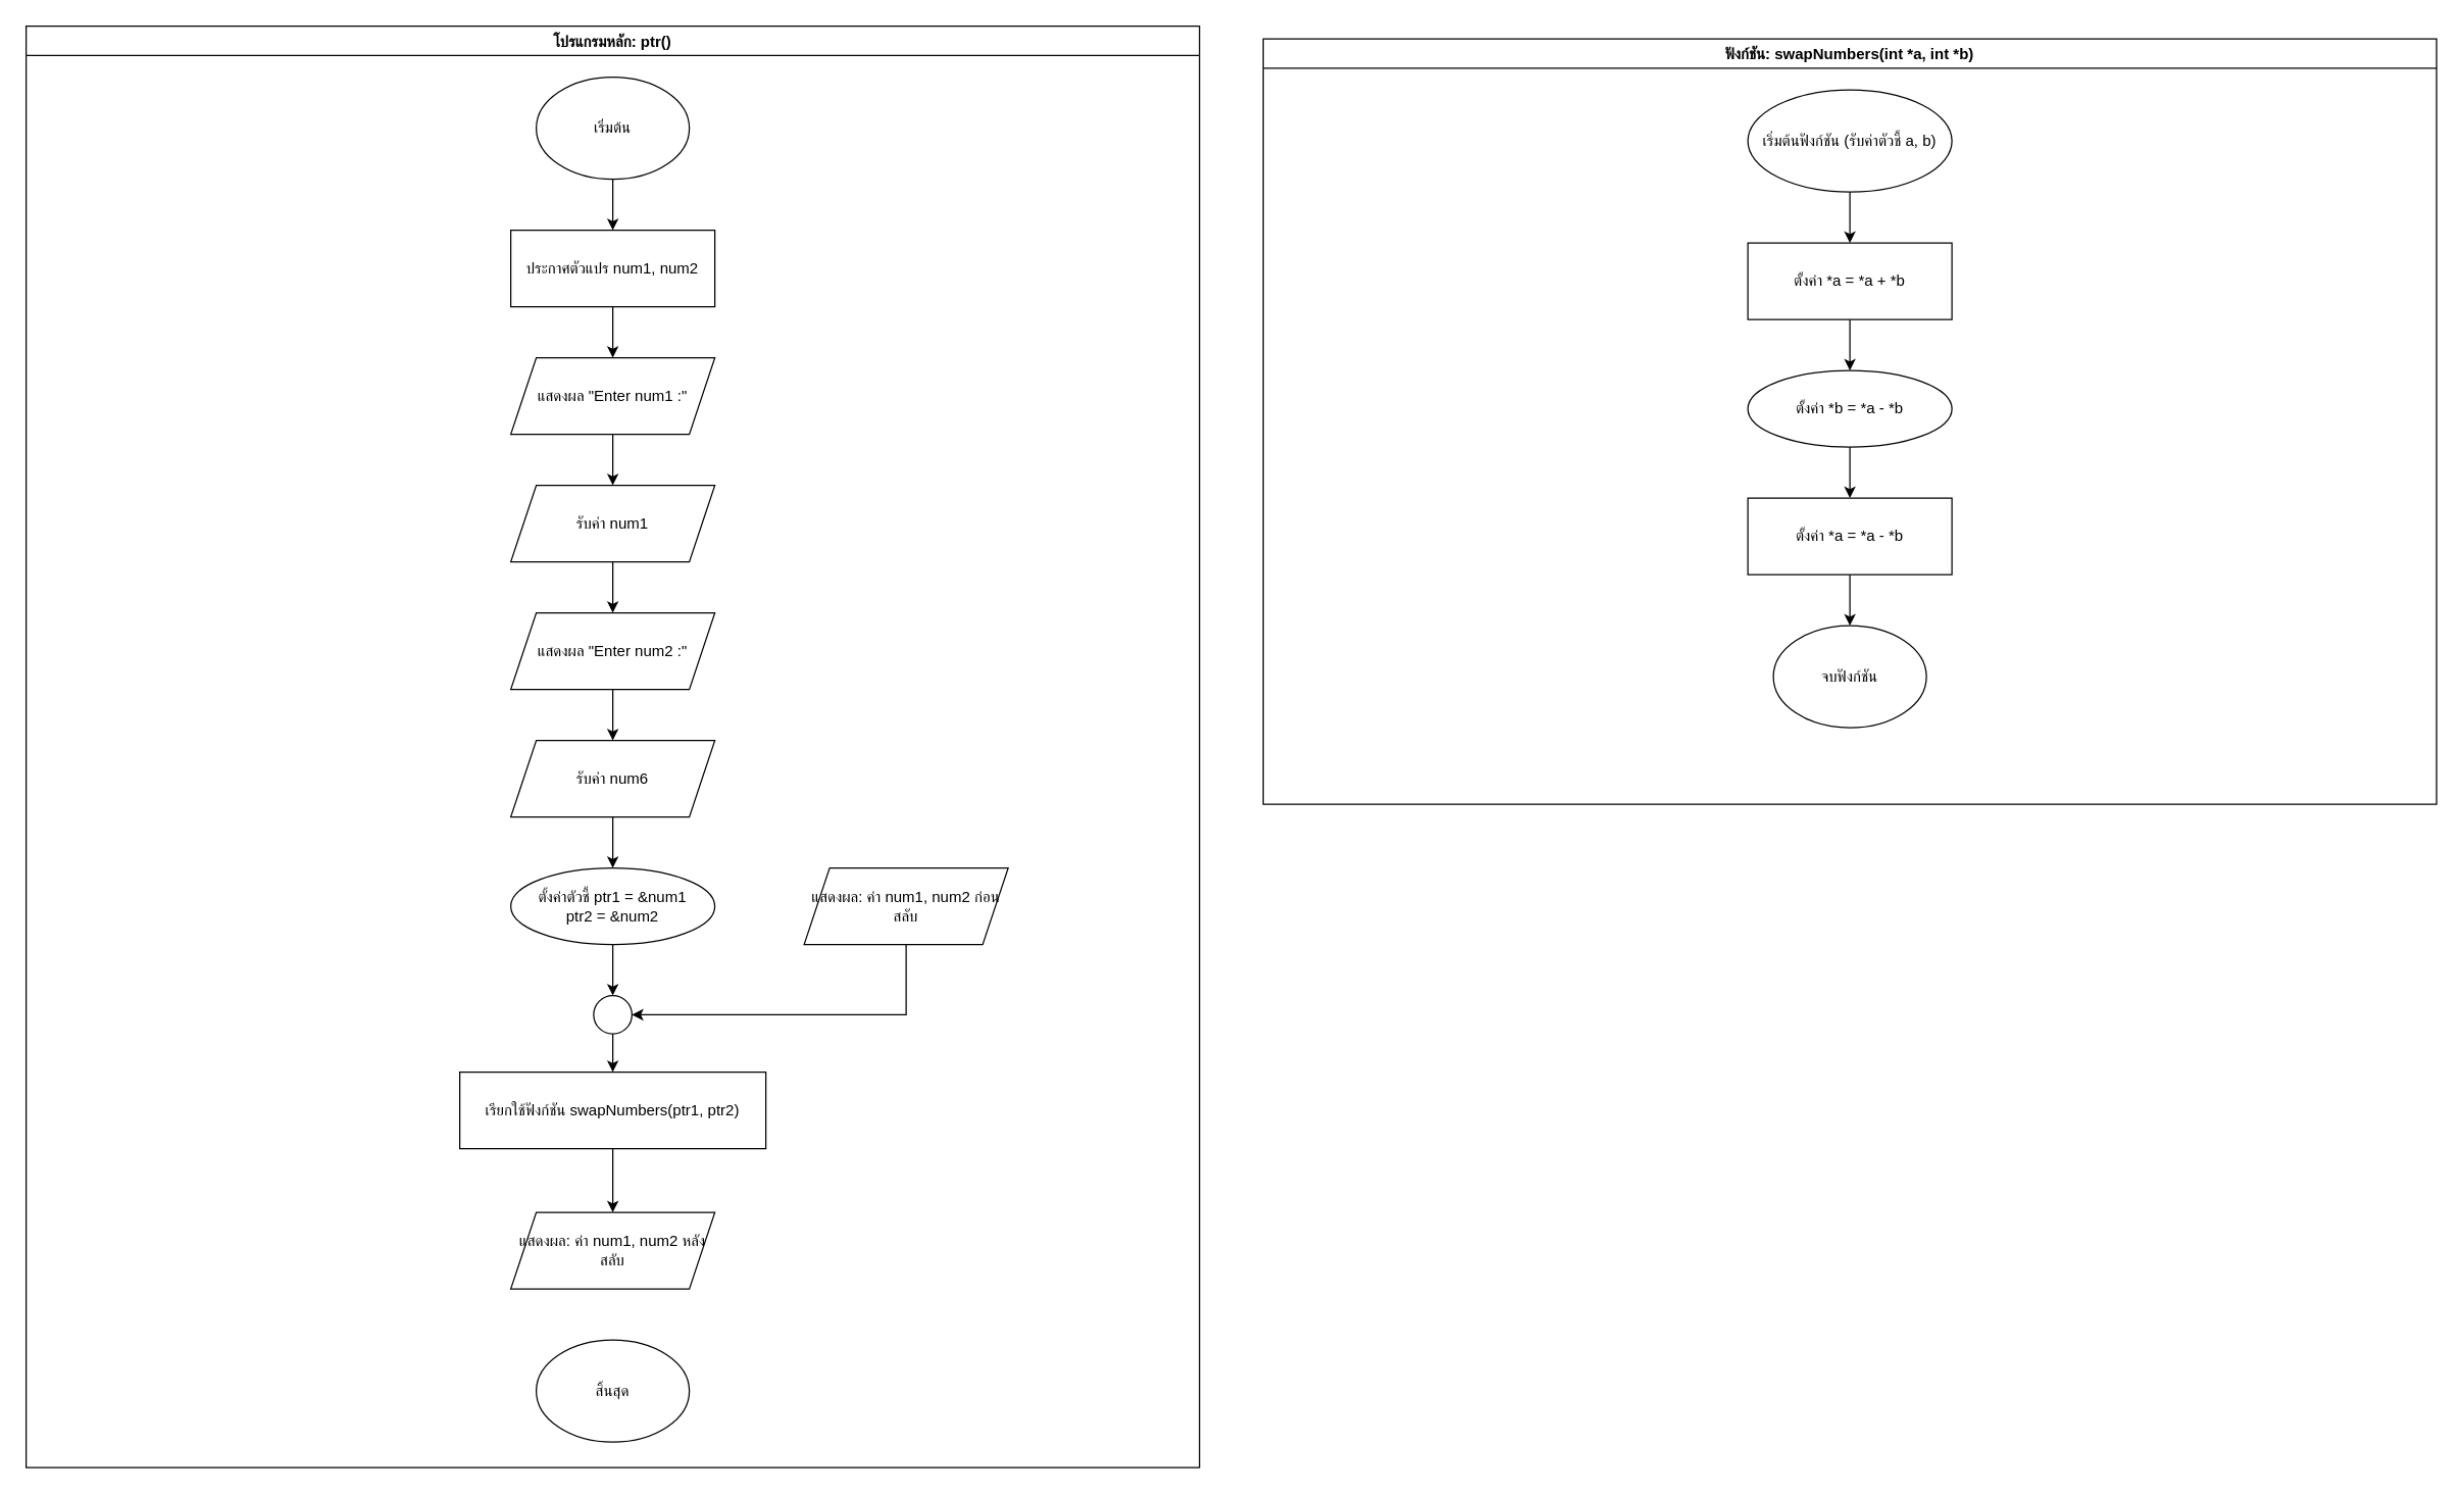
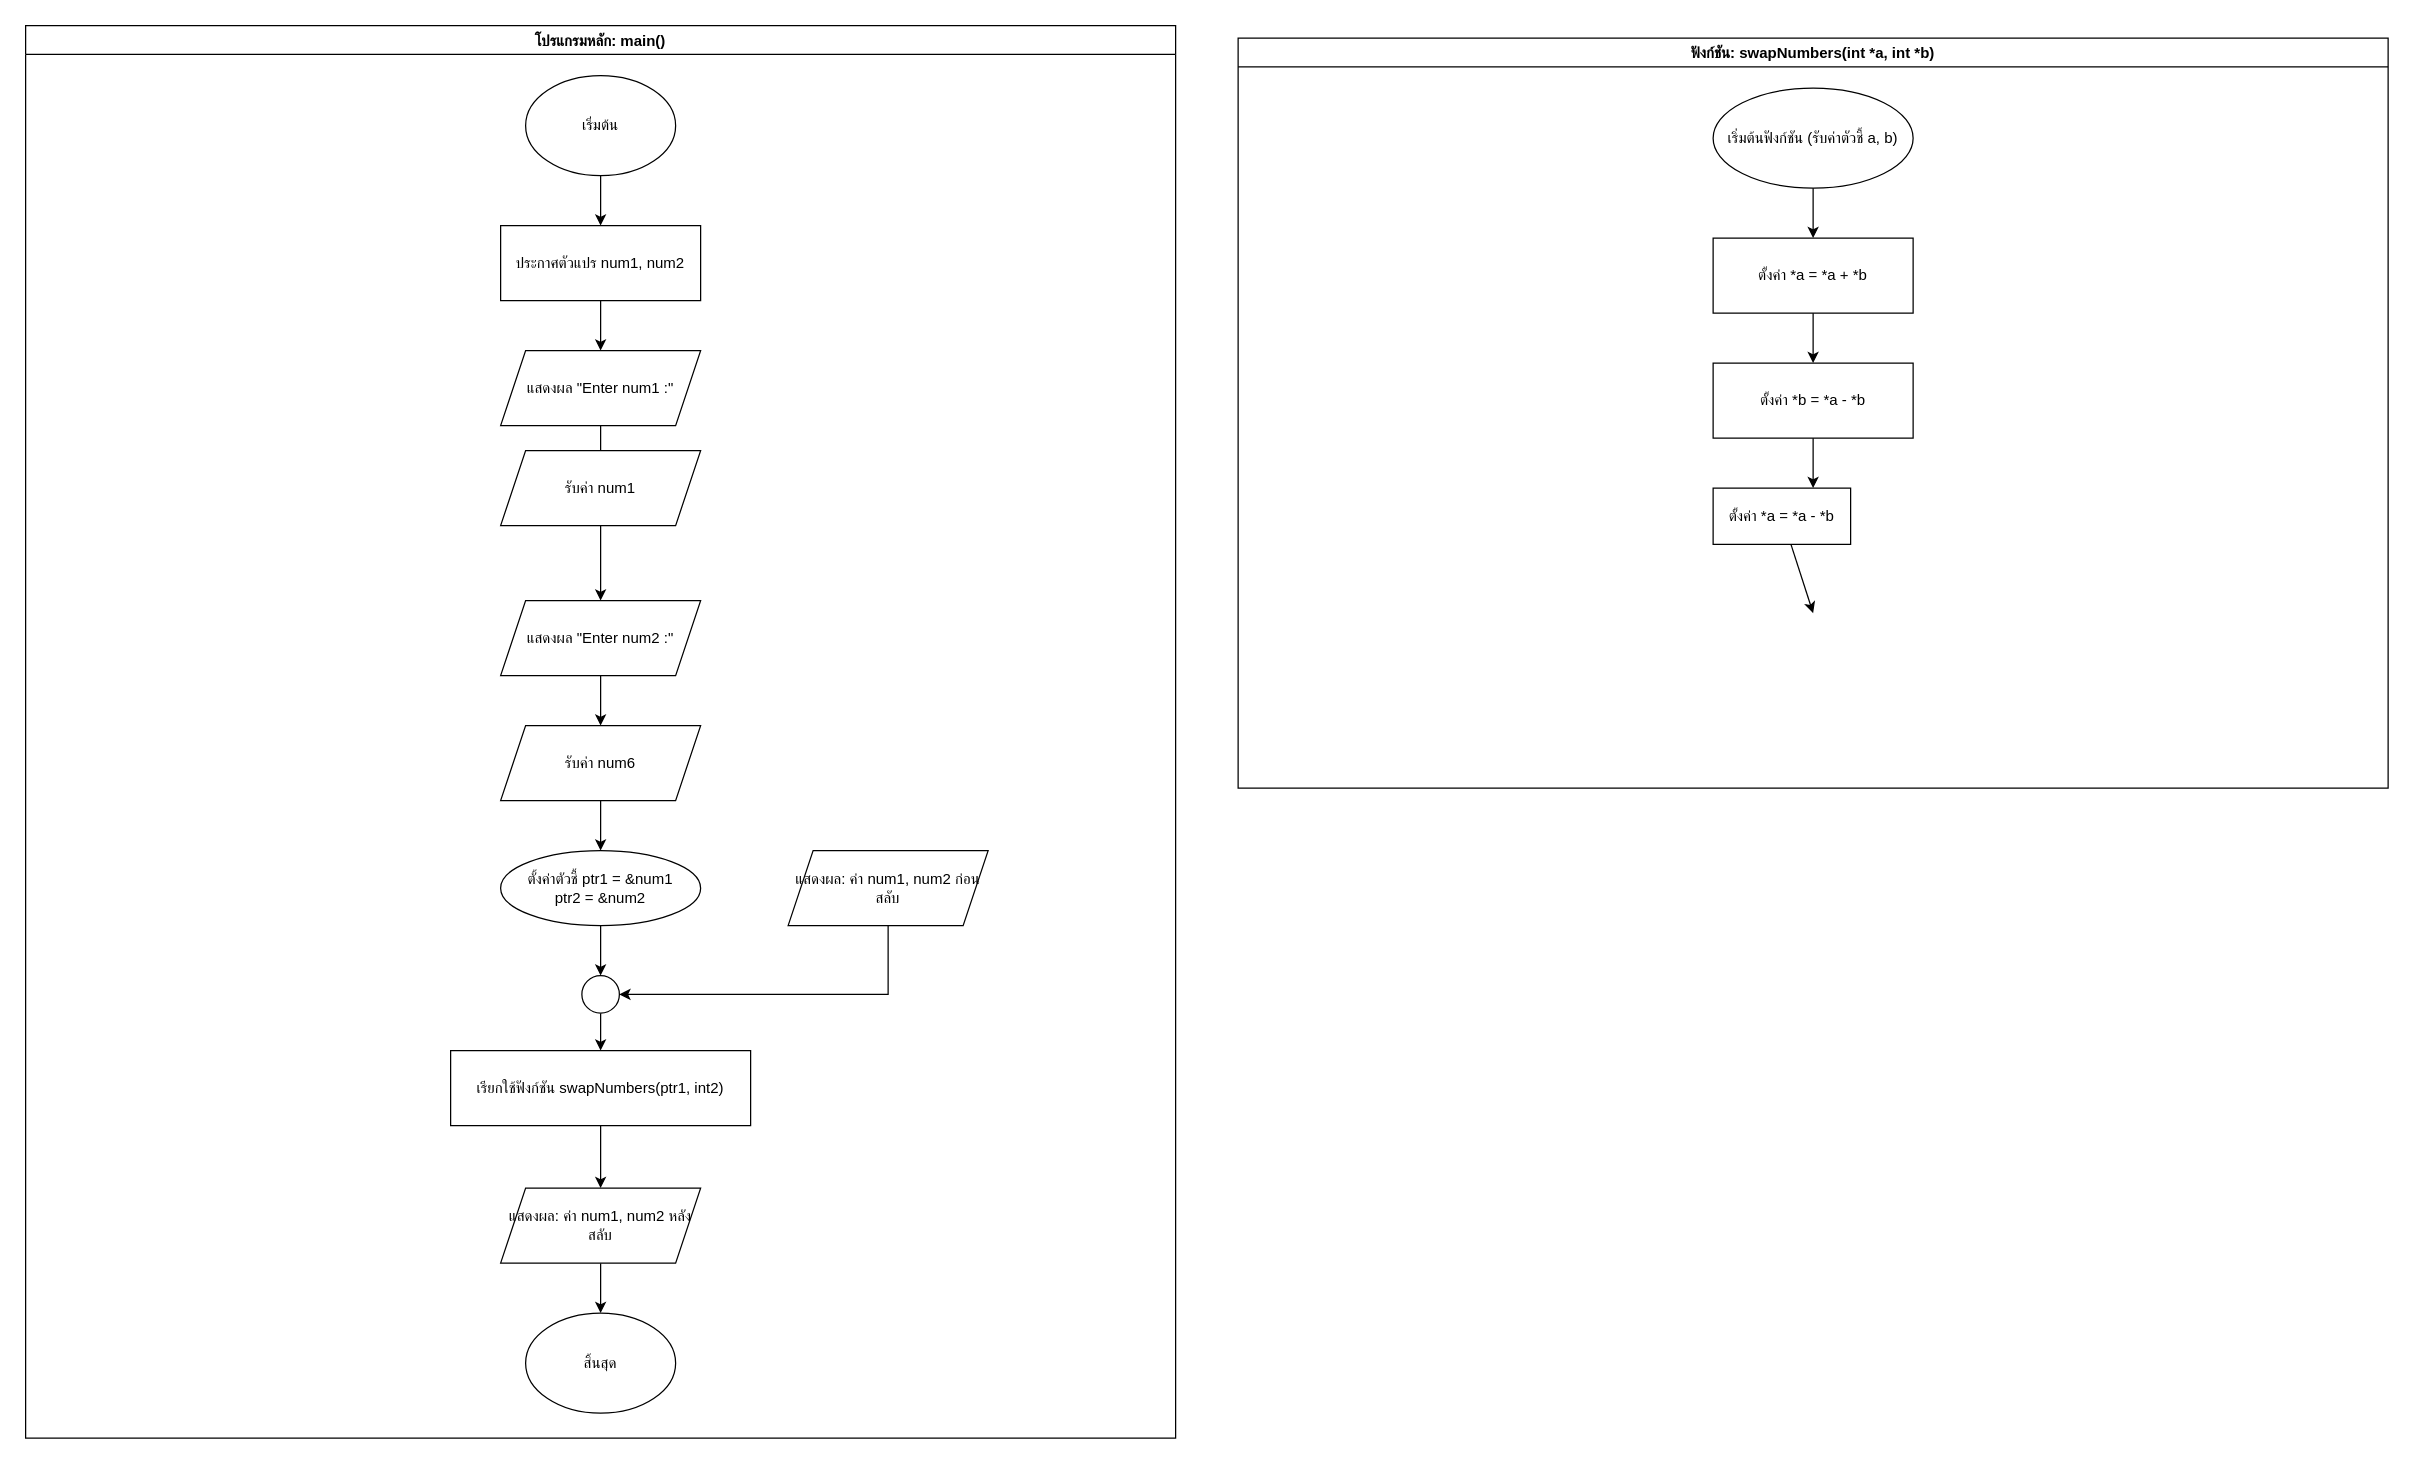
  <mxCell id="0" />
  <mxCell id="1" parent="0" />
- <mxCell id="2" value="โปรแกรมหลัก: ptr()" style="swimlane;startSize=23;" vertex="1" parent="1"><mxGeometry x="20" y="20" width="920" height="1130" as="geometry" /></mxCell>
+ <mxCell id="2" value="โปรแกรมหลัก: main()" style="swimlane;startSize=23;" vertex="1" parent="1"><mxGeometry x="20" y="20" width="920" height="1130" as="geometry" /></mxCell>
  <mxCell id="3" value="เริ่มต้น" style="ellipse;whiteSpace=wrap;html=1;" vertex="1" parent="2"><mxGeometry x="400" y="40" width="120" height="80" as="geometry" /></mxCell>
  <mxCell id="4" value="" style="endArrow=classic;html=1;rounded=0;" edge="1" parent="2" source="3"><mxGeometry width="50" height="50" relative="1" as="geometry"><mxPoint x="460" y="120" as="sourcePoint" /><mxPoint x="460" y="160" as="targetPoint" /></mxGeometry></mxCell>
  <mxCell id="5" value="ประกาศตัวแปร num1, num2" style="rounded=0;whiteSpace=wrap;html=1;" vertex="1" parent="2"><mxGeometry x="380" y="160" width="160" height="60" as="geometry" /></mxCell>
  <mxCell id="6" value="" style="endArrow=classic;html=1;rounded=0;" edge="1" parent="2" source="5"><mxGeometry width="50" height="50" relative="1" as="geometry"><mxPoint x="460" y="220" as="sourcePoint" /><mxPoint x="460" y="260" as="targetPoint" /></mxGeometry></mxCell>
  <mxCell id="7" value="แสดงผล &quot;Enter num1 :&quot;" style="shape=parallelogram;perimeter=parallelogramPerimeter;whiteSpace=wrap;html=1;fixedSize=1;" vertex="1" parent="2"><mxGeometry x="380" y="260" width="160" height="60" as="geometry" /></mxCell>
  <mxCell id="8" value="" style="endArrow=classic;html=1;rounded=0;" edge="1" parent="2" source="7"><mxGeometry width="50" height="50" relative="1" as="geometry"><mxPoint x="460" y="320" as="sourcePoint" /><mxPoint x="460" y="360" as="targetPoint" /></mxGeometry></mxCell>
- <mxCell id="9" value="รับค่า num1" style="shape=parallelogram;perimeter=parallelogramPerimeter;whiteSpace=wrap;html=1;fixedSize=1;" vertex="1" parent="2"><mxGeometry x="380" y="360" width="160" height="60" as="geometry" /></mxCell>
+ <mxCell id="9" value="รับค่า num1" style="shape=parallelogram;perimeter=parallelogramPerimeter;whiteSpace=wrap;html=1;fixedSize=1;" vertex="1" parent="2"><mxGeometry x="380" y="340" width="160" height="60" as="geometry" /></mxCell>
  <mxCell id="10" value="" style="endArrow=classic;html=1;rounded=0;" edge="1" parent="2" source="9"><mxGeometry width="50" height="50" relative="1" as="geometry"><mxPoint x="460" y="420" as="sourcePoint" /><mxPoint x="460" y="460" as="targetPoint" /></mxGeometry></mxCell>
  <mxCell id="11" value="แสดงผล &quot;Enter num2 :&quot;" style="shape=parallelogram;perimeter=parallelogramPerimeter;whiteSpace=wrap;html=1;fixedSize=1;" vertex="1" parent="2"><mxGeometry x="380" y="460" width="160" height="60" as="geometry" /></mxCell>
  <mxCell id="12" value="" style="endArrow=classic;html=1;rounded=0;" edge="1" parent="2" source="11"><mxGeometry width="50" height="50" relative="1" as="geometry"><mxPoint x="460" y="520" as="sourcePoint" /><mxPoint x="460" y="560" as="targetPoint" /></mxGeometry></mxCell>
  <mxCell id="13" value="รับค่า num6" style="shape=parallelogram;perimeter=parallelogramPerimeter;whiteSpace=wrap;html=1;fixedSize=1;" vertex="1" parent="2"><mxGeometry x="380" y="560" width="160" height="60" as="geometry" /></mxCell>
  <mxCell id="14" value="" style="endArrow=classic;html=1;rounded=0;" edge="1" parent="2" source="13"><mxGeometry width="50" height="50" relative="1" as="geometry"><mxPoint x="460" y="620" as="sourcePoint" /><mxPoint x="460" y="660" as="targetPoint" /></mxGeometry></mxCell>
  <mxCell id="15" value="" style="edgeStyle=orthogonalEdgeStyle;rounded=0;orthogonalLoop=1;jettySize=auto;html=1;entryX=0.5;entryY=0;entryDx=0;entryDy=0;" edge="1" parent="2" source="16" target="23"><mxGeometry relative="1" as="geometry" /></mxCell>
  <mxCell id="16" value="ตั้งค่าตัวชี้ ptr1 = &amp;num1&lt;br&gt;ptr2 = &amp;num2" style="ellipse;whiteSpace=wrap;html=1;" vertex="1" parent="2"><mxGeometry x="380" y="660" width="160" height="60" as="geometry" /></mxCell>
  <mxCell id="17" value="" style="edgeStyle=orthogonalEdgeStyle;rounded=0;orthogonalLoop=1;jettySize=auto;html=1;" edge="1" parent="2" source="18" target="23"><mxGeometry relative="1" as="geometry"><Array as="points"><mxPoint x="690" y="775" /></Array></mxGeometry></mxCell>
  <mxCell id="18" value="แสดงผล: ค่า num1, num2 ก่อนสลับ" style="shape=parallelogram;perimeter=parallelogramPerimeter;whiteSpace=wrap;html=1;fixedSize=1;" vertex="1" parent="2"><mxGeometry x="610" y="660" width="160" height="60" as="geometry" /></mxCell>
+ <mxCell id="19" value="" style="edgeStyle=orthogonalEdgeStyle;rounded=0;orthogonalLoop=1;jettySize=auto;html=1;" edge="1" parent="2" source="20" target="21"><mxGeometry relative="1" as="geometry" /></mxCell>
  <mxCell id="20" value="แสดงผล: ค่า num1, num2 หลังสลับ" style="shape=parallelogram;perimeter=parallelogramPerimeter;whiteSpace=wrap;html=1;fixedSize=1;" vertex="1" parent="2"><mxGeometry x="380" y="930" width="160" height="60" as="geometry" /></mxCell>
  <mxCell id="21" value="สิ้นสุด" style="ellipse;whiteSpace=wrap;html=1;" vertex="1" parent="2"><mxGeometry x="400" y="1030" width="120" height="80" as="geometry" /></mxCell>
  <mxCell id="22" value="" style="edgeStyle=orthogonalEdgeStyle;rounded=0;orthogonalLoop=1;jettySize=auto;html=1;" edge="1" parent="2" source="23" target="25"><mxGeometry relative="1" as="geometry" /></mxCell>
  <mxCell id="23" value="" style="ellipse;whiteSpace=wrap;html=1;aspect=fixed;" vertex="1" parent="2"><mxGeometry x="445" y="760" width="30" height="30" as="geometry" /></mxCell>
  <mxCell id="24" value="" style="edgeStyle=orthogonalEdgeStyle;rounded=0;orthogonalLoop=1;jettySize=auto;html=1;" edge="1" parent="2" source="25" target="20"><mxGeometry relative="1" as="geometry" /></mxCell>
- <mxCell id="25" value="&lt;span&gt;เรียกใช้ฟังก์ชัน swapNumbers(ptr1, ptr2)&lt;/span&gt;" style="rounded=0;whiteSpace=wrap;html=1;" vertex="1" parent="2"><mxGeometry x="340" y="820" width="240" height="60" as="geometry" /></mxCell>
+ <mxCell id="25" value="&lt;span&gt;เรียกใช้ฟังก์ชัน swapNumbers(ptr1, int2)&lt;/span&gt;" style="rounded=0;whiteSpace=wrap;html=1;" vertex="1" parent="2"><mxGeometry x="340" y="820" width="240" height="60" as="geometry" /></mxCell>
  <mxCell id="26" value="ฟังก์ชัน: swapNumbers(int *a, int *b)" style="swimlane;startSize=23;" vertex="1" parent="1"><mxGeometry x="990" y="30" width="920" height="600" as="geometry" /></mxCell>
  <mxCell id="27" value="เริ่มต้นฟังก์ชัน (รับค่าตัวชี้ a, b)" style="ellipse;whiteSpace=wrap;html=1;" vertex="1" parent="26"><mxGeometry x="380" y="40" width="160" height="80" as="geometry" /></mxCell>
  <mxCell id="28" value="" style="endArrow=classic;html=1;rounded=0;" edge="1" parent="26" source="27"><mxGeometry width="50" height="50" relative="1" as="geometry"><mxPoint x="460" y="120" as="sourcePoint" /><mxPoint x="460" y="160" as="targetPoint" /></mxGeometry></mxCell>
  <mxCell id="29" value="ตั้งค่า *a = *a + *b" style="rounded=0;whiteSpace=wrap;html=1;" vertex="1" parent="26"><mxGeometry x="380" y="160" width="160" height="60" as="geometry" /></mxCell>
  <mxCell id="30" value="" style="endArrow=classic;html=1;rounded=0;" edge="1" parent="26" source="29"><mxGeometry width="50" height="50" relative="1" as="geometry"><mxPoint x="460" y="220" as="sourcePoint" /><mxPoint x="460" y="260" as="targetPoint" /></mxGeometry></mxCell>
- <mxCell id="31" value="ตั้งค่า *b = *a - *b" style="ellipse;whiteSpace=wrap;html=1;" vertex="1" parent="26"><mxGeometry x="380" y="260" width="160" height="60" as="geometry" /></mxCell>
+ <mxCell id="31" value="ตั้งค่า *b = *a - *b" style="rounded=0;whiteSpace=wrap;html=1;" vertex="1" parent="26"><mxGeometry x="380" y="260" width="160" height="60" as="geometry" /></mxCell>
  <mxCell id="32" value="" style="endArrow=classic;html=1;rounded=0;" edge="1" parent="26" source="31"><mxGeometry width="50" height="50" relative="1" as="geometry"><mxPoint x="460" y="320" as="sourcePoint" /><mxPoint x="460" y="360" as="targetPoint" /></mxGeometry></mxCell>
- <mxCell id="33" value="ตั้งค่า *a = *a - *b" style="rounded=0;whiteSpace=wrap;html=1;" vertex="1" parent="26"><mxGeometry x="380" y="360" width="160" height="60" as="geometry" /></mxCell>
+ <mxCell id="33" value="ตั้งค่า *a = *a - *b" style="rounded=0;whiteSpace=wrap;html=1;" vertex="1" parent="26"><mxGeometry x="380" y="360" width="110" height="45" as="geometry" /></mxCell>
  <mxCell id="34" value="" style="endArrow=classic;html=1;rounded=0;" edge="1" parent="26" source="33"><mxGeometry width="50" height="50" relative="1" as="geometry"><mxPoint x="460" y="420" as="sourcePoint" /><mxPoint x="460" y="460" as="targetPoint" /></mxGeometry></mxCell>
- <mxCell id="35" value="จบฟังก์ชัน" style="ellipse;whiteSpace=wrap;html=1;" vertex="1" parent="26"><mxGeometry x="400" y="460" width="120" height="80" as="geometry" /></mxCell>
